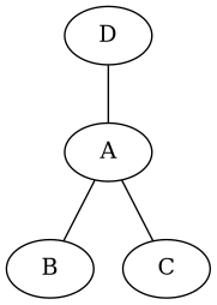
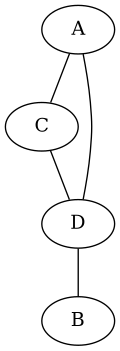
  graph {
    node [command="./run_babeld.py" fee=15]
    A [ip="fd::1/128"]
    B [fee=32 ip="fd::2/128"]
    C [ip="fd::3/128"]
    D [fee=42 ip="fd::4/128"]
-   A -- B [packet_loss=0.35]
+   D -- B [packet_loss=0.35]
    A -- C [packet_loss=0.43]
+   C -- D
    D -- A
  }
